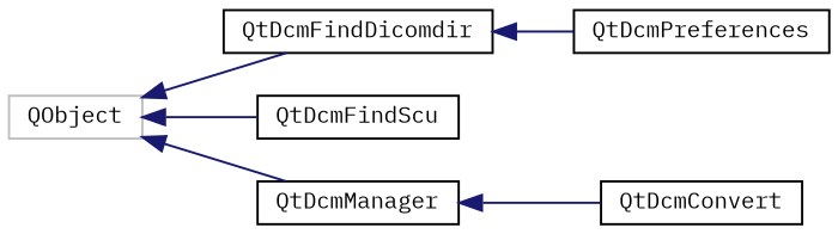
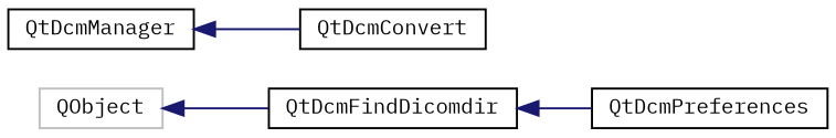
  digraph {
    fontname="IBM Plex Mono"
    rankdir=LR
    node [color=black fillcolor=white fontname="IBM Plex Mono" fontsize=10 shape=record style=filled]
    edge [color=midnightblue dir=back fontname="IBM Plex Mono" fontsize=10 labelfontname=Helvetica labelfontsize=10 style=solid]
    n1 [color=grey75 height=0.2 label=QObject width=0.4]
    n2 [height=0.2 label=QtDcmFindDicomdir width=0.4]
-   n3 [height=0.2 label=QtDcmFindScu width=0.4]
    n4 [height=0.2 label=QtDcmManager width=0.4]
    n5 [height=0.2 label=QtDcmConvert width=0.4]
    n6 [height=0.2 label=QtDcmPreferences width=0.4]
    n1 -> n2
-   n1 -> n3
-   n1 -> n4
    n2 -> n6
    n4 -> n5
  }
